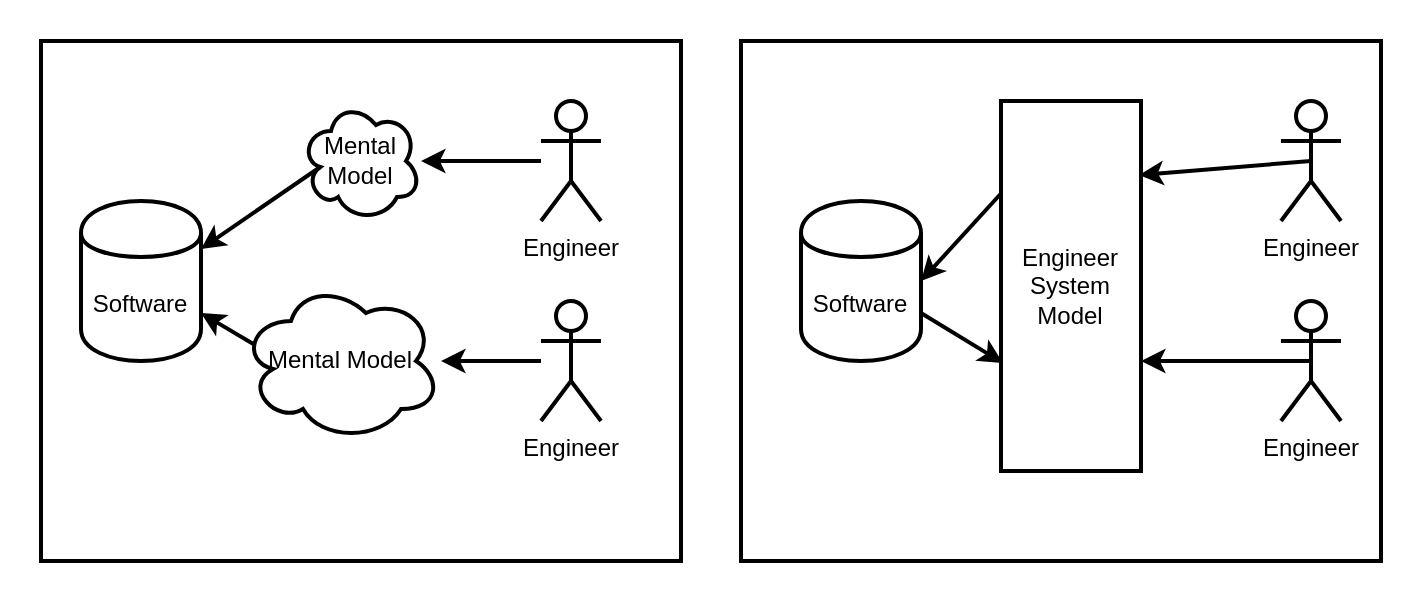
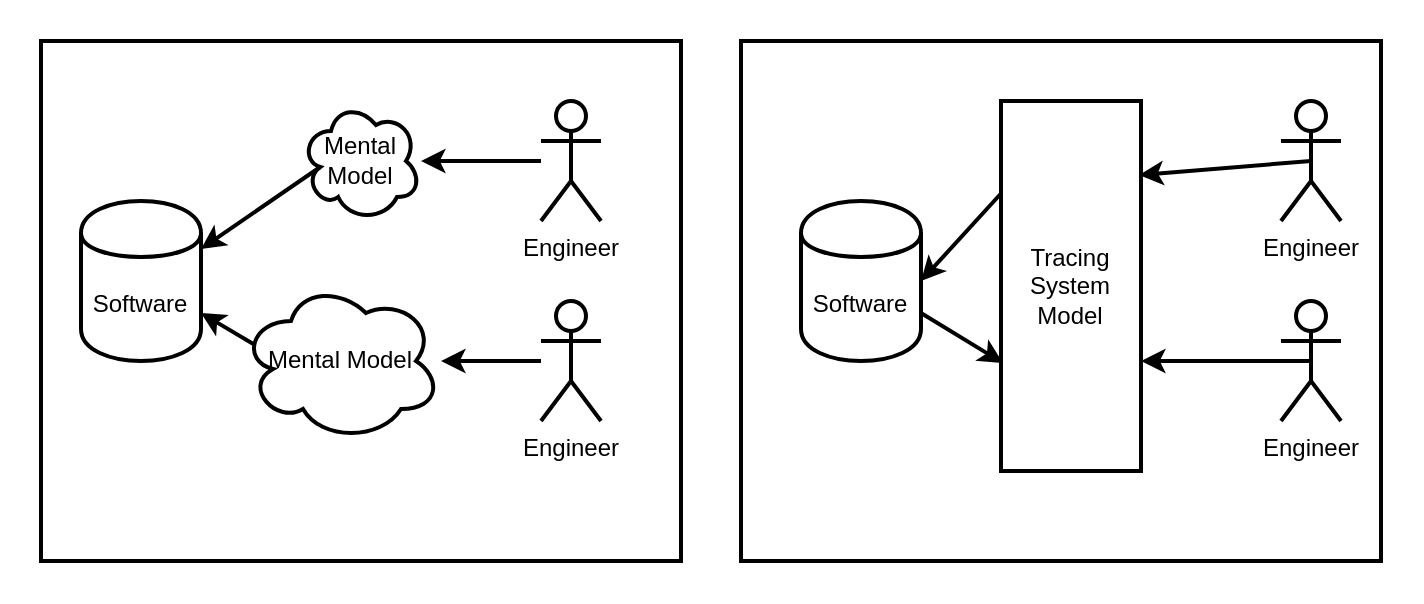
  <mxCell id="0" />
  <mxCell id="1" parent="0" />
  <mxCell id="2" value="" style="rounded=0;whiteSpace=wrap;html=1;strokeWidth=2;" vertex="1" parent="1"><mxGeometry x="370" y="20" width="320" height="260" as="geometry" /></mxCell>
  <mxCell id="3" value="" style="rounded=0;whiteSpace=wrap;html=1;strokeWidth=2;" vertex="1" parent="1"><mxGeometry x="20" y="20" width="320" height="260" as="geometry" /></mxCell>
  <mxCell id="4" value="Software" style="shape=cylinder;whiteSpace=wrap;html=1;boundedLbl=1;backgroundOutline=1;strokeWidth=2;" vertex="1" parent="1"><mxGeometry x="40" y="100" width="60" height="80" as="geometry" /></mxCell>
  <mxCell id="5" value="" style="edgeStyle=orthogonalEdgeStyle;rounded=0;orthogonalLoop=1;jettySize=auto;html=1;strokeWidth=2;" edge="1" parent="1" source="6" target="9"><mxGeometry relative="1" as="geometry" /></mxCell>
  <mxCell id="6" value="Engineer" style="shape=umlActor;verticalLabelPosition=bottom;labelBackgroundColor=#ffffff;verticalAlign=top;html=1;outlineConnect=0;strokeWidth=2;" vertex="1" parent="1"><mxGeometry x="270" y="50" width="30" height="60" as="geometry" /></mxCell>
  <mxCell id="7" value="" style="edgeStyle=orthogonalEdgeStyle;rounded=0;orthogonalLoop=1;jettySize=auto;html=1;strokeWidth=2;" edge="1" parent="1" source="8" target="10"><mxGeometry relative="1" as="geometry" /></mxCell>
  <mxCell id="8" value="Engineer" style="shape=umlActor;verticalLabelPosition=bottom;labelBackgroundColor=#ffffff;verticalAlign=top;html=1;outlineConnect=0;strokeWidth=2;" vertex="1" parent="1"><mxGeometry x="270" y="150" width="30" height="60" as="geometry" /></mxCell>
  <mxCell id="9" value="Mental Model" style="ellipse;shape=cloud;whiteSpace=wrap;html=1;strokeWidth=2;" vertex="1" parent="1"><mxGeometry x="150" y="50" width="60" height="60" as="geometry" /></mxCell>
  <mxCell id="10" value="Mental Model" style="ellipse;shape=cloud;whiteSpace=wrap;html=1;strokeWidth=2;" vertex="1" parent="1"><mxGeometry x="120" y="140" width="100" height="80" as="geometry" /></mxCell>
  <mxCell id="11" value="" style="endArrow=classic;html=1;exitX=0.16;exitY=0.55;exitDx=0;exitDy=0;exitPerimeter=0;entryX=1;entryY=0.3;entryDx=0;entryDy=0;strokeWidth=2;" edge="1" parent="1" source="9" target="4"><mxGeometry width="50" height="50" relative="1" as="geometry"><mxPoint x="40" y="300" as="sourcePoint" /><mxPoint x="90" y="250" as="targetPoint" /></mxGeometry></mxCell>
  <mxCell id="12" value="" style="endArrow=classic;html=1;entryX=1;entryY=0.7;entryDx=0;entryDy=0;exitX=0.07;exitY=0.4;exitDx=0;exitDy=0;exitPerimeter=0;strokeWidth=2;" edge="1" parent="1" source="10" target="4"><mxGeometry width="50" height="50" relative="1" as="geometry"><mxPoint x="40" y="300" as="sourcePoint" /><mxPoint x="90" y="250" as="targetPoint" /></mxGeometry></mxCell>
  <mxCell id="13" value="Software" style="shape=cylinder;whiteSpace=wrap;html=1;boundedLbl=1;backgroundOutline=1;strokeWidth=2;" vertex="1" parent="1"><mxGeometry x="400" y="100" width="60" height="80" as="geometry" /></mxCell>
- <mxCell id="14" value="Engineer System &lt;br&gt;Model" style="rounded=0;whiteSpace=wrap;html=1;strokeWidth=2;" vertex="1" parent="1"><mxGeometry x="500" y="50" width="70" height="185" as="geometry" /></mxCell>
+ <mxCell id="14" value="Tracing System &lt;br&gt;Model" style="rounded=0;whiteSpace=wrap;html=1;strokeWidth=2;" vertex="1" parent="1"><mxGeometry x="500" y="50" width="70" height="185" as="geometry" /></mxCell>
  <mxCell id="15" value="Engineer" style="shape=umlActor;verticalLabelPosition=bottom;labelBackgroundColor=#ffffff;verticalAlign=top;html=1;outlineConnect=0;strokeWidth=2;" vertex="1" parent="1"><mxGeometry x="640" y="50" width="30" height="60" as="geometry" /></mxCell>
  <mxCell id="16" value="Engineer" style="shape=umlActor;verticalLabelPosition=bottom;labelBackgroundColor=#ffffff;verticalAlign=top;html=1;outlineConnect=0;strokeWidth=2;" vertex="1" parent="1"><mxGeometry x="640" y="150" width="30" height="60" as="geometry" /></mxCell>
  <mxCell id="17" value="" style="endArrow=classic;html=1;exitX=0.5;exitY=0.5;exitDx=0;exitDy=0;exitPerimeter=0;strokeWidth=2;" edge="1" parent="1" source="16"><mxGeometry width="50" height="50" relative="1" as="geometry"><mxPoint x="40" y="310" as="sourcePoint" /><mxPoint x="570" y="180" as="targetPoint" /></mxGeometry></mxCell>
  <mxCell id="18" value="" style="endArrow=classic;html=1;exitX=0.5;exitY=0.5;exitDx=0;exitDy=0;exitPerimeter=0;entryX=0.986;entryY=0.2;entryDx=0;entryDy=0;entryPerimeter=0;strokeWidth=2;" edge="1" parent="1" source="15" target="14"><mxGeometry width="50" height="50" relative="1" as="geometry"><mxPoint x="650" y="180" as="sourcePoint" /><mxPoint x="580" y="190" as="targetPoint" /></mxGeometry></mxCell>
  <mxCell id="19" value="" style="endArrow=classic;html=1;entryX=0.014;entryY=0.708;entryDx=0;entryDy=0;entryPerimeter=0;exitX=1;exitY=0.7;exitDx=0;exitDy=0;strokeWidth=2;" edge="1" parent="1" source="13" target="14"><mxGeometry width="50" height="50" relative="1" as="geometry"><mxPoint x="20" y="350" as="sourcePoint" /><mxPoint x="70" y="300" as="targetPoint" /></mxGeometry></mxCell>
  <mxCell id="20" value="" style="endArrow=classic;html=1;entryX=1;entryY=0.5;entryDx=0;entryDy=0;exitX=0;exitY=0.25;exitDx=0;exitDy=0;strokeWidth=2;" edge="1" parent="1" source="14" target="13"><mxGeometry width="50" height="50" relative="1" as="geometry"><mxPoint x="470" y="166" as="sourcePoint" /><mxPoint x="511" y="191" as="targetPoint" /></mxGeometry></mxCell>
